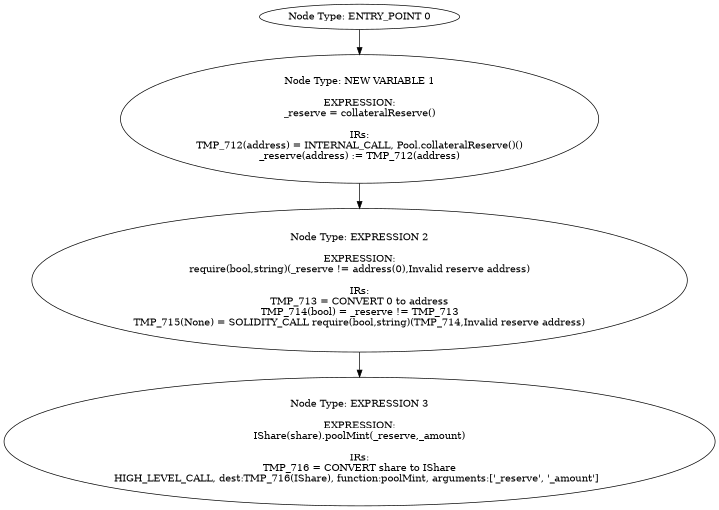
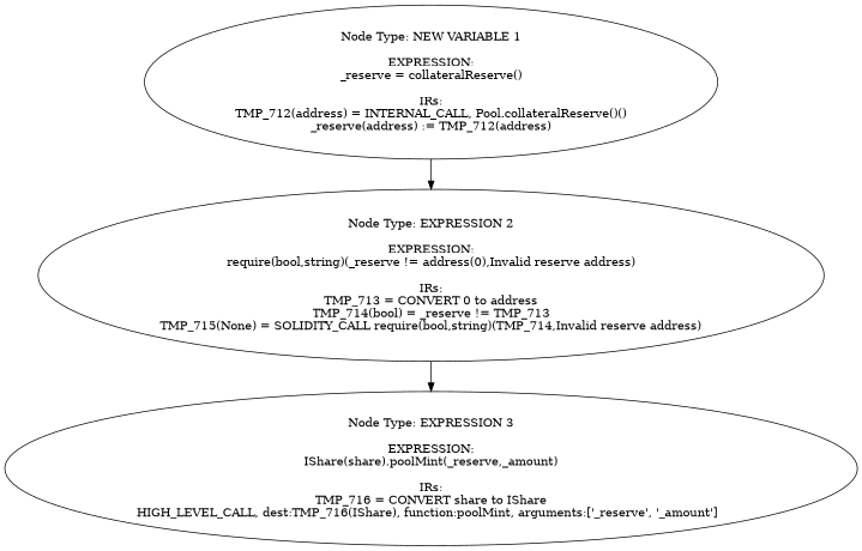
  digraph {
-   n1 [label="Node Type: ENTRY_POINT 0\n"]
    n2 [label="Node Type: NEW VARIABLE 1\n\nEXPRESSION:\n_reserve = collateralReserve()\n\nIRs:\nTMP_712(address) = INTERNAL_CALL, Pool.collateralReserve()()\n_reserve(address) := TMP_712(address)"]
    n3 [label="Node Type: EXPRESSION 2\n\nEXPRESSION:\nrequire(bool,string)(_reserve != address(0),Invalid reserve address)\n\nIRs:\nTMP_713 = CONVERT 0 to address\nTMP_714(bool) = _reserve != TMP_713\nTMP_715(None) = SOLIDITY_CALL require(bool,string)(TMP_714,Invalid reserve address)"]
    n4 [label="Node Type: EXPRESSION 3\n\nEXPRESSION:\nIShare(share).poolMint(_reserve,_amount)\n\nIRs:\nTMP_716 = CONVERT share to IShare\nHIGH_LEVEL_CALL, dest:TMP_716(IShare), function:poolMint, arguments:['_reserve', '_amount']  "]
-   n1 -> n2
    n2 -> n3
    n3 -> n4
  }
